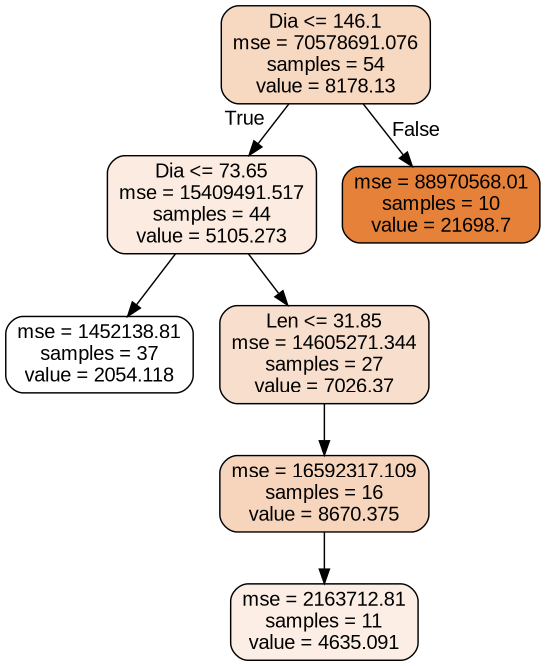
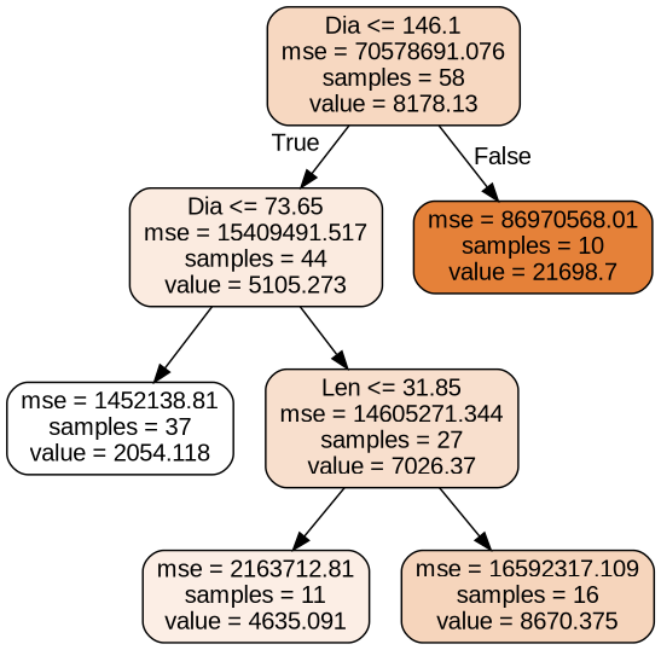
  digraph {
    fontname="Liberation Sans"
    node [color=black fontname="Liberation Sans" shape=box style="filled, rounded"]
    edge [fontname="Liberation Sans"]
-   n1 [fillcolor="#f7d8c1" label="Dia <= 146.1\nmse = 70578691.076\nsamples = 54\nvalue = 8178.13"]
+   n1 [fillcolor="#f7d8c1" label="Dia <= 146.1\nmse = 70578691.076\nsamples = 58\nvalue = 8178.13"]
    n2 [fillcolor="#fbebe0" label="Dia <= 73.65\nmse = 15409491.517\nsamples = 44\nvalue = 5105.273"]
-   n3 [fillcolor="#e58139" label="mse = 88970568.01\nsamples = 10\nvalue = 21698.7"]
+   n3 [fillcolor="#e58139" label="mse = 86970568.01\nsamples = 10\nvalue = 21698.7"]
    n4 [fillcolor="#ffffff" label="mse = 1452138.81\nsamples = 37\nvalue = 2054.118"]
    n5 [fillcolor="#f8dfcd" label="Len <= 31.85\nmse = 14605271.344\nsamples = 27\nvalue = 7026.37"]
    n6 [fillcolor="#fceee5" label="mse = 2163712.81\nsamples = 11\nvalue = 4635.091"]
    n7 [fillcolor="#f6d5bc" label="mse = 16592317.109\nsamples = 16\nvalue = 8670.375"]
    n1 -> n2 [headlabel=True labelangle=45 labeldistance=2.5]
    n1 -> n3 [headlabel=False labelangle=-45 labeldistance=2.5]
    n2 -> n4
    n2 -> n5
-   n7 -> n6
+   n5 -> n6
    n5 -> n7
  }
